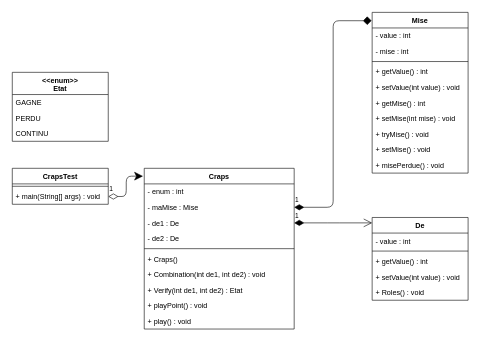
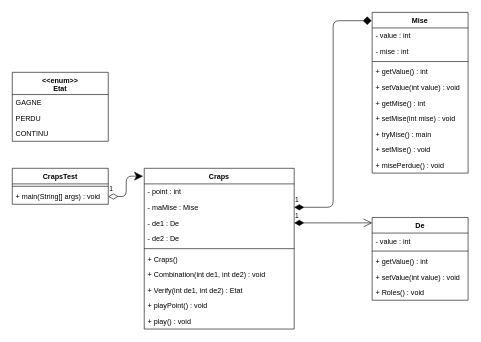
  <mxCell id="0" />
  <mxCell id="1" parent="0" />
  <mxCell id="2" value="1" style="endArrow=classic;html=1;endSize=12;startArrow=diamondThin;startSize=14;startFill=0;edgeStyle=orthogonalEdgeStyle;align=left;verticalAlign=bottom;exitX=1;exitY=0.5;exitDx=0;exitDy=0;entryX=-0.008;entryY=0.049;entryDx=0;entryDy=0;entryPerimeter=0;" edge="1" parent="1" source="32" target="19"><mxGeometry x="-1" y="3" relative="1" as="geometry"><mxPoint x="100" y="420" as="sourcePoint" /><mxPoint x="260" y="420" as="targetPoint" /></mxGeometry></mxCell>
  <mxCell id="3" value="1" style="endArrow=open;html=1;endSize=12;startArrow=diamondThin;startSize=14;startFill=1;edgeStyle=orthogonalEdgeStyle;align=left;verticalAlign=bottom;" edge="1" parent="1" source="22"><mxGeometry x="-1" y="3" relative="1" as="geometry"><mxPoint x="520" y="370" as="sourcePoint" /><mxPoint x="620" y="371" as="targetPoint" /><Array as="points" /></mxGeometry></mxCell>
  <mxCell id="4" value="Mise" style="swimlane;fontStyle=1;align=center;verticalAlign=top;childLayout=stackLayout;horizontal=1;startSize=26;horizontalStack=0;resizeParent=1;resizeParentMax=0;resizeLast=0;collapsible=1;marginBottom=0;" vertex="1" parent="1"><mxGeometry x="620" y="20" width="160" height="268" as="geometry" /></mxCell>
  <mxCell id="5" value="- value : int" style="text;strokeColor=none;fillColor=none;align=left;verticalAlign=top;spacingLeft=4;spacingRight=4;overflow=hidden;rotatable=0;points=[[0,0.5],[1,0.5]];portConstraint=eastwest;" vertex="1" parent="4"><mxGeometry y="26" width="160" height="26" as="geometry" /></mxCell>
  <mxCell id="6" value="- mise : int" style="text;strokeColor=none;fillColor=none;align=left;verticalAlign=top;spacingLeft=4;spacingRight=4;overflow=hidden;rotatable=0;points=[[0,0.5],[1,0.5]];portConstraint=eastwest;" vertex="1" parent="4"><mxGeometry y="52" width="160" height="26" as="geometry" /></mxCell>
  <mxCell id="7" value="" style="line;strokeWidth=1;fillColor=none;align=left;verticalAlign=middle;spacingTop=-1;spacingLeft=3;spacingRight=3;rotatable=0;labelPosition=right;points=[];portConstraint=eastwest;" vertex="1" parent="4"><mxGeometry y="78" width="160" height="8" as="geometry" /></mxCell>
  <mxCell id="8" value="+ getValue() : int" style="text;strokeColor=none;fillColor=none;align=left;verticalAlign=top;spacingLeft=4;spacingRight=4;overflow=hidden;rotatable=0;points=[[0,0.5],[1,0.5]];portConstraint=eastwest;" vertex="1" parent="4"><mxGeometry y="86" width="160" height="26" as="geometry" /></mxCell>
  <mxCell id="9" value="+ setValue(int value) : void" style="text;strokeColor=none;fillColor=none;align=left;verticalAlign=top;spacingLeft=4;spacingRight=4;overflow=hidden;rotatable=0;points=[[0,0.5],[1,0.5]];portConstraint=eastwest;" vertex="1" parent="4"><mxGeometry y="112" width="160" height="26" as="geometry" /></mxCell>
  <mxCell id="10" value="+ getMise() : int" style="text;strokeColor=none;fillColor=none;align=left;verticalAlign=top;spacingLeft=4;spacingRight=4;overflow=hidden;rotatable=0;points=[[0,0.5],[1,0.5]];portConstraint=eastwest;" vertex="1" parent="4"><mxGeometry y="138" width="160" height="26" as="geometry" /></mxCell>
  <mxCell id="11" value="+ setMise(int mise) : void" style="text;strokeColor=none;fillColor=none;align=left;verticalAlign=top;spacingLeft=4;spacingRight=4;overflow=hidden;rotatable=0;points=[[0,0.5],[1,0.5]];portConstraint=eastwest;" vertex="1" parent="4"><mxGeometry y="164" width="160" height="26" as="geometry" /></mxCell>
- <mxCell id="12" value="+ tryMise() : void" style="text;strokeColor=none;fillColor=none;align=left;verticalAlign=top;spacingLeft=4;spacingRight=4;overflow=hidden;rotatable=0;points=[[0,0.5],[1,0.5]];portConstraint=eastwest;" vertex="1" parent="4"><mxGeometry y="190" width="160" height="26" as="geometry" /></mxCell>
+ <mxCell id="12" value="+ tryMise() : main" style="text;strokeColor=none;fillColor=none;align=left;verticalAlign=top;spacingLeft=4;spacingRight=4;overflow=hidden;rotatable=0;points=[[0,0.5],[1,0.5]];portConstraint=eastwest;" vertex="1" parent="4"><mxGeometry y="190" width="160" height="26" as="geometry" /></mxCell>
  <mxCell id="13" value="+ setMise() : void" style="text;strokeColor=none;fillColor=none;align=left;verticalAlign=top;spacingLeft=4;spacingRight=4;overflow=hidden;rotatable=0;points=[[0,0.5],[1,0.5]];portConstraint=eastwest;" vertex="1" parent="4"><mxGeometry y="216" width="160" height="26" as="geometry" /></mxCell>
  <mxCell id="14" value="+ misePerdue() : void" style="text;strokeColor=none;fillColor=none;align=left;verticalAlign=top;spacingLeft=4;spacingRight=4;overflow=hidden;rotatable=0;points=[[0,0.5],[1,0.5]];portConstraint=eastwest;" vertex="1" parent="4"><mxGeometry y="242" width="160" height="26" as="geometry" /></mxCell>
  <mxCell id="15" value="&lt;&lt;enum&gt;&gt;&#10;Etat" style="swimlane;fontStyle=1;align=center;verticalAlign=top;childLayout=stackLayout;horizontal=1;startSize=37;horizontalStack=0;resizeParent=1;resizeParentMax=0;resizeLast=0;collapsible=1;marginBottom=0;" vertex="1" parent="1"><mxGeometry x="20" y="120" width="160" height="115" as="geometry" /></mxCell>
  <mxCell id="16" value="GAGNE" style="text;strokeColor=none;fillColor=none;align=left;verticalAlign=top;spacingLeft=4;spacingRight=4;overflow=hidden;rotatable=0;points=[[0,0.5],[1,0.5]];portConstraint=eastwest;" vertex="1" parent="15"><mxGeometry y="37" width="160" height="26" as="geometry" /></mxCell>
  <mxCell id="17" value="PERDU" style="text;strokeColor=none;fillColor=none;align=left;verticalAlign=top;spacingLeft=4;spacingRight=4;overflow=hidden;rotatable=0;points=[[0,0.5],[1,0.5]];portConstraint=eastwest;" vertex="1" parent="15"><mxGeometry y="63" width="160" height="26" as="geometry" /></mxCell>
  <mxCell id="18" value="CONTINU" style="text;strokeColor=none;fillColor=none;align=left;verticalAlign=top;spacingLeft=4;spacingRight=4;overflow=hidden;rotatable=0;points=[[0,0.5],[1,0.5]];portConstraint=eastwest;" vertex="1" parent="15"><mxGeometry y="89" width="160" height="26" as="geometry" /></mxCell>
  <mxCell id="19" value="Craps" style="swimlane;fontStyle=1;align=center;verticalAlign=top;childLayout=stackLayout;horizontal=1;startSize=26;horizontalStack=0;resizeParent=1;resizeParentMax=0;resizeLast=0;collapsible=1;marginBottom=0;" vertex="1" parent="1"><mxGeometry x="240" y="280" width="250" height="268" as="geometry" /></mxCell>
- <mxCell id="20" value="- enum : int" style="text;strokeColor=none;fillColor=none;align=left;verticalAlign=top;spacingLeft=4;spacingRight=4;overflow=hidden;rotatable=0;points=[[0,0.5],[1,0.5]];portConstraint=eastwest;" vertex="1" parent="19"><mxGeometry y="26" width="250" height="26" as="geometry" /></mxCell>
+ <mxCell id="20" value="- point : int" style="text;strokeColor=none;fillColor=none;align=left;verticalAlign=top;spacingLeft=4;spacingRight=4;overflow=hidden;rotatable=0;points=[[0,0.5],[1,0.5]];portConstraint=eastwest;" vertex="1" parent="19"><mxGeometry y="26" width="250" height="26" as="geometry" /></mxCell>
  <mxCell id="21" value="- maMise : Mise" style="text;strokeColor=none;fillColor=none;align=left;verticalAlign=top;spacingLeft=4;spacingRight=4;overflow=hidden;rotatable=0;points=[[0,0.5],[1,0.5]];portConstraint=eastwest;" vertex="1" parent="19"><mxGeometry y="52" width="250" height="26" as="geometry" /></mxCell>
  <mxCell id="22" value="- de1 : De" style="text;strokeColor=none;fillColor=none;align=left;verticalAlign=top;spacingLeft=4;spacingRight=4;overflow=hidden;rotatable=0;points=[[0,0.5],[1,0.5]];portConstraint=eastwest;" vertex="1" parent="19"><mxGeometry y="78" width="250" height="26" as="geometry" /></mxCell>
  <mxCell id="23" value="- de2 : De" style="text;strokeColor=none;fillColor=none;align=left;verticalAlign=top;spacingLeft=4;spacingRight=4;overflow=hidden;rotatable=0;points=[[0,0.5],[1,0.5]];portConstraint=eastwest;" vertex="1" parent="19"><mxGeometry y="104" width="250" height="26" as="geometry" /></mxCell>
  <mxCell id="24" value="" style="line;strokeWidth=1;fillColor=none;align=left;verticalAlign=middle;spacingTop=-1;spacingLeft=3;spacingRight=3;rotatable=0;labelPosition=right;points=[];portConstraint=eastwest;" vertex="1" parent="19"><mxGeometry y="130" width="250" height="8" as="geometry" /></mxCell>
  <mxCell id="25" value="+ Craps()" style="text;strokeColor=none;fillColor=none;align=left;verticalAlign=top;spacingLeft=4;spacingRight=4;overflow=hidden;rotatable=0;points=[[0,0.5],[1,0.5]];portConstraint=eastwest;" vertex="1" parent="19"><mxGeometry y="138" width="250" height="26" as="geometry" /></mxCell>
  <mxCell id="26" value="+ Combination(int de1, int de2) : void" style="text;strokeColor=none;fillColor=none;align=left;verticalAlign=top;spacingLeft=4;spacingRight=4;overflow=hidden;rotatable=0;points=[[0,0.5],[1,0.5]];portConstraint=eastwest;" vertex="1" parent="19"><mxGeometry y="164" width="250" height="26" as="geometry" /></mxCell>
  <mxCell id="27" value="+ Verify(int de1, int de2) : Etat" style="text;strokeColor=none;fillColor=none;align=left;verticalAlign=top;spacingLeft=4;spacingRight=4;overflow=hidden;rotatable=0;points=[[0,0.5],[1,0.5]];portConstraint=eastwest;" vertex="1" parent="19"><mxGeometry y="190" width="250" height="26" as="geometry" /></mxCell>
  <mxCell id="28" value="+ playPoint() : void" style="text;strokeColor=none;fillColor=none;align=left;verticalAlign=top;spacingLeft=4;spacingRight=4;overflow=hidden;rotatable=0;points=[[0,0.5],[1,0.5]];portConstraint=eastwest;" vertex="1" parent="19"><mxGeometry y="216" width="250" height="26" as="geometry" /></mxCell>
  <mxCell id="29" value="+ play() : void" style="text;strokeColor=none;fillColor=none;align=left;verticalAlign=top;spacingLeft=4;spacingRight=4;overflow=hidden;rotatable=0;points=[[0,0.5],[1,0.5]];portConstraint=eastwest;" vertex="1" parent="19"><mxGeometry y="242" width="250" height="26" as="geometry" /></mxCell>
  <mxCell id="30" value="CrapsTest" style="swimlane;fontStyle=1;align=center;verticalAlign=top;childLayout=stackLayout;horizontal=1;startSize=26;horizontalStack=0;resizeParent=1;resizeParentMax=0;resizeLast=0;collapsible=1;marginBottom=0;" vertex="1" parent="1"><mxGeometry x="20" y="280" width="160" height="60" as="geometry" /></mxCell>
  <mxCell id="31" value="" style="line;strokeWidth=1;fillColor=none;align=left;verticalAlign=middle;spacingTop=-1;spacingLeft=3;spacingRight=3;rotatable=0;labelPosition=right;points=[];portConstraint=eastwest;" vertex="1" parent="30"><mxGeometry y="26" width="160" height="8" as="geometry" /></mxCell>
  <mxCell id="32" value="+ main(String[] args) : void" style="text;strokeColor=none;fillColor=none;align=left;verticalAlign=top;spacingLeft=4;spacingRight=4;overflow=hidden;rotatable=0;points=[[0,0.5],[1,0.5]];portConstraint=eastwest;" vertex="1" parent="30"><mxGeometry y="34" width="160" height="26" as="geometry" /></mxCell>
  <mxCell id="33" value="De" style="swimlane;fontStyle=1;align=center;verticalAlign=top;childLayout=stackLayout;horizontal=1;startSize=26;horizontalStack=0;resizeParent=1;resizeParentMax=0;resizeLast=0;collapsible=1;marginBottom=0;" vertex="1" parent="1"><mxGeometry x="620" y="362" width="160" height="138" as="geometry" /></mxCell>
  <mxCell id="34" value="- value : int" style="text;strokeColor=none;fillColor=none;align=left;verticalAlign=top;spacingLeft=4;spacingRight=4;overflow=hidden;rotatable=0;points=[[0,0.5],[1,0.5]];portConstraint=eastwest;" vertex="1" parent="33"><mxGeometry y="26" width="160" height="26" as="geometry" /></mxCell>
  <mxCell id="35" value="" style="line;strokeWidth=1;fillColor=none;align=left;verticalAlign=middle;spacingTop=-1;spacingLeft=3;spacingRight=3;rotatable=0;labelPosition=right;points=[];portConstraint=eastwest;" vertex="1" parent="33"><mxGeometry y="52" width="160" height="8" as="geometry" /></mxCell>
  <mxCell id="36" value="+ getValue() : int" style="text;strokeColor=none;fillColor=none;align=left;verticalAlign=top;spacingLeft=4;spacingRight=4;overflow=hidden;rotatable=0;points=[[0,0.5],[1,0.5]];portConstraint=eastwest;" vertex="1" parent="33"><mxGeometry y="60" width="160" height="26" as="geometry" /></mxCell>
  <mxCell id="37" value="+ setValue(int value) : void" style="text;strokeColor=none;fillColor=none;align=left;verticalAlign=top;spacingLeft=4;spacingRight=4;overflow=hidden;rotatable=0;points=[[0,0.5],[1,0.5]];portConstraint=eastwest;" vertex="1" parent="33"><mxGeometry y="86" width="160" height="26" as="geometry" /></mxCell>
  <mxCell id="38" value="+ Roles() : void" style="text;strokeColor=none;fillColor=none;align=left;verticalAlign=top;spacingLeft=4;spacingRight=4;overflow=hidden;rotatable=0;points=[[0,0.5],[1,0.5]];portConstraint=eastwest;" vertex="1" parent="33"><mxGeometry y="112" width="160" height="26" as="geometry" /></mxCell>
  <mxCell id="39" value="1" style="endArrow=diamond;html=1;endSize=12;startArrow=diamondThin;startSize=14;startFill=1;edgeStyle=orthogonalEdgeStyle;align=left;verticalAlign=bottom;exitX=1;exitY=0.5;exitDx=0;exitDy=0;entryX=-0.006;entryY=0.052;entryDx=0;entryDy=0;entryPerimeter=0;" edge="1" parent="1" source="21" target="4"><mxGeometry x="-1" y="3" relative="1" as="geometry"><mxPoint x="410" y="170" as="sourcePoint" /><mxPoint x="570" y="170" as="targetPoint" /></mxGeometry></mxCell>
